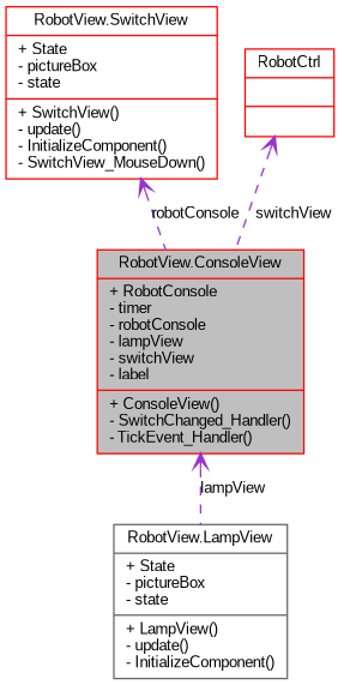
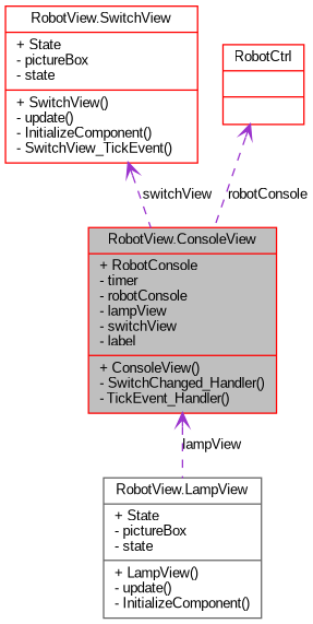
  digraph {
    fontname="Liberation Sans"
    node [color=red fillcolor=white fontname="Liberation Sans" fontsize=10 shape=record style=filled]
    edge [arrowtail=open color=darkorchid3 dir=back fontname="Liberation Sans" fontsize=10 labelfontname=FreeSans labelfontsize=10 style=dashed]
    n1 [fillcolor=grey75 fontcolor=black height=0.2 label="{RobotView.ConsoleView\n|+ RobotConsole\l- timer\l- robotConsole\l- lampView\l- switchView\l- label\l|+ ConsoleView()\l- SwitchChanged_Handler()\l- TickEvent_Handler()\l}" width=0.4]
    n2 [color=gray40 height=0.2 label="{RobotView.LampView\n|+ State\l- pictureBox\l- state\l|+ LampView()\l- update()\l- InitializeComponent()\l}" width=0.4]
-   n3 [height=0.2 label="{RobotView.SwitchView\n|+ State\l- pictureBox\l- state\l|+ SwitchView()\l- update()\l- InitializeComponent()\l- SwitchView_MouseDown()\l}" width=0.4]
+   n3 [height=0.2 label="{RobotView.SwitchView\n|+ State\l- pictureBox\l- state\l|+ SwitchView()\l- update()\l- InitializeComponent()\l- SwitchView_TickEvent()\l}" width=0.4]
    n4 [height=0.2 label="{RobotCtrl\n||}" width=0.4]
    n1 -> n2 [label=lampView]
-   n3 -> n1 [label=robotConsole]
-   n4 -> n1 [label=switchView]
+   n3 -> n1 [label=switchView]
+   n4 -> n1 [label=robotConsole]
  }
